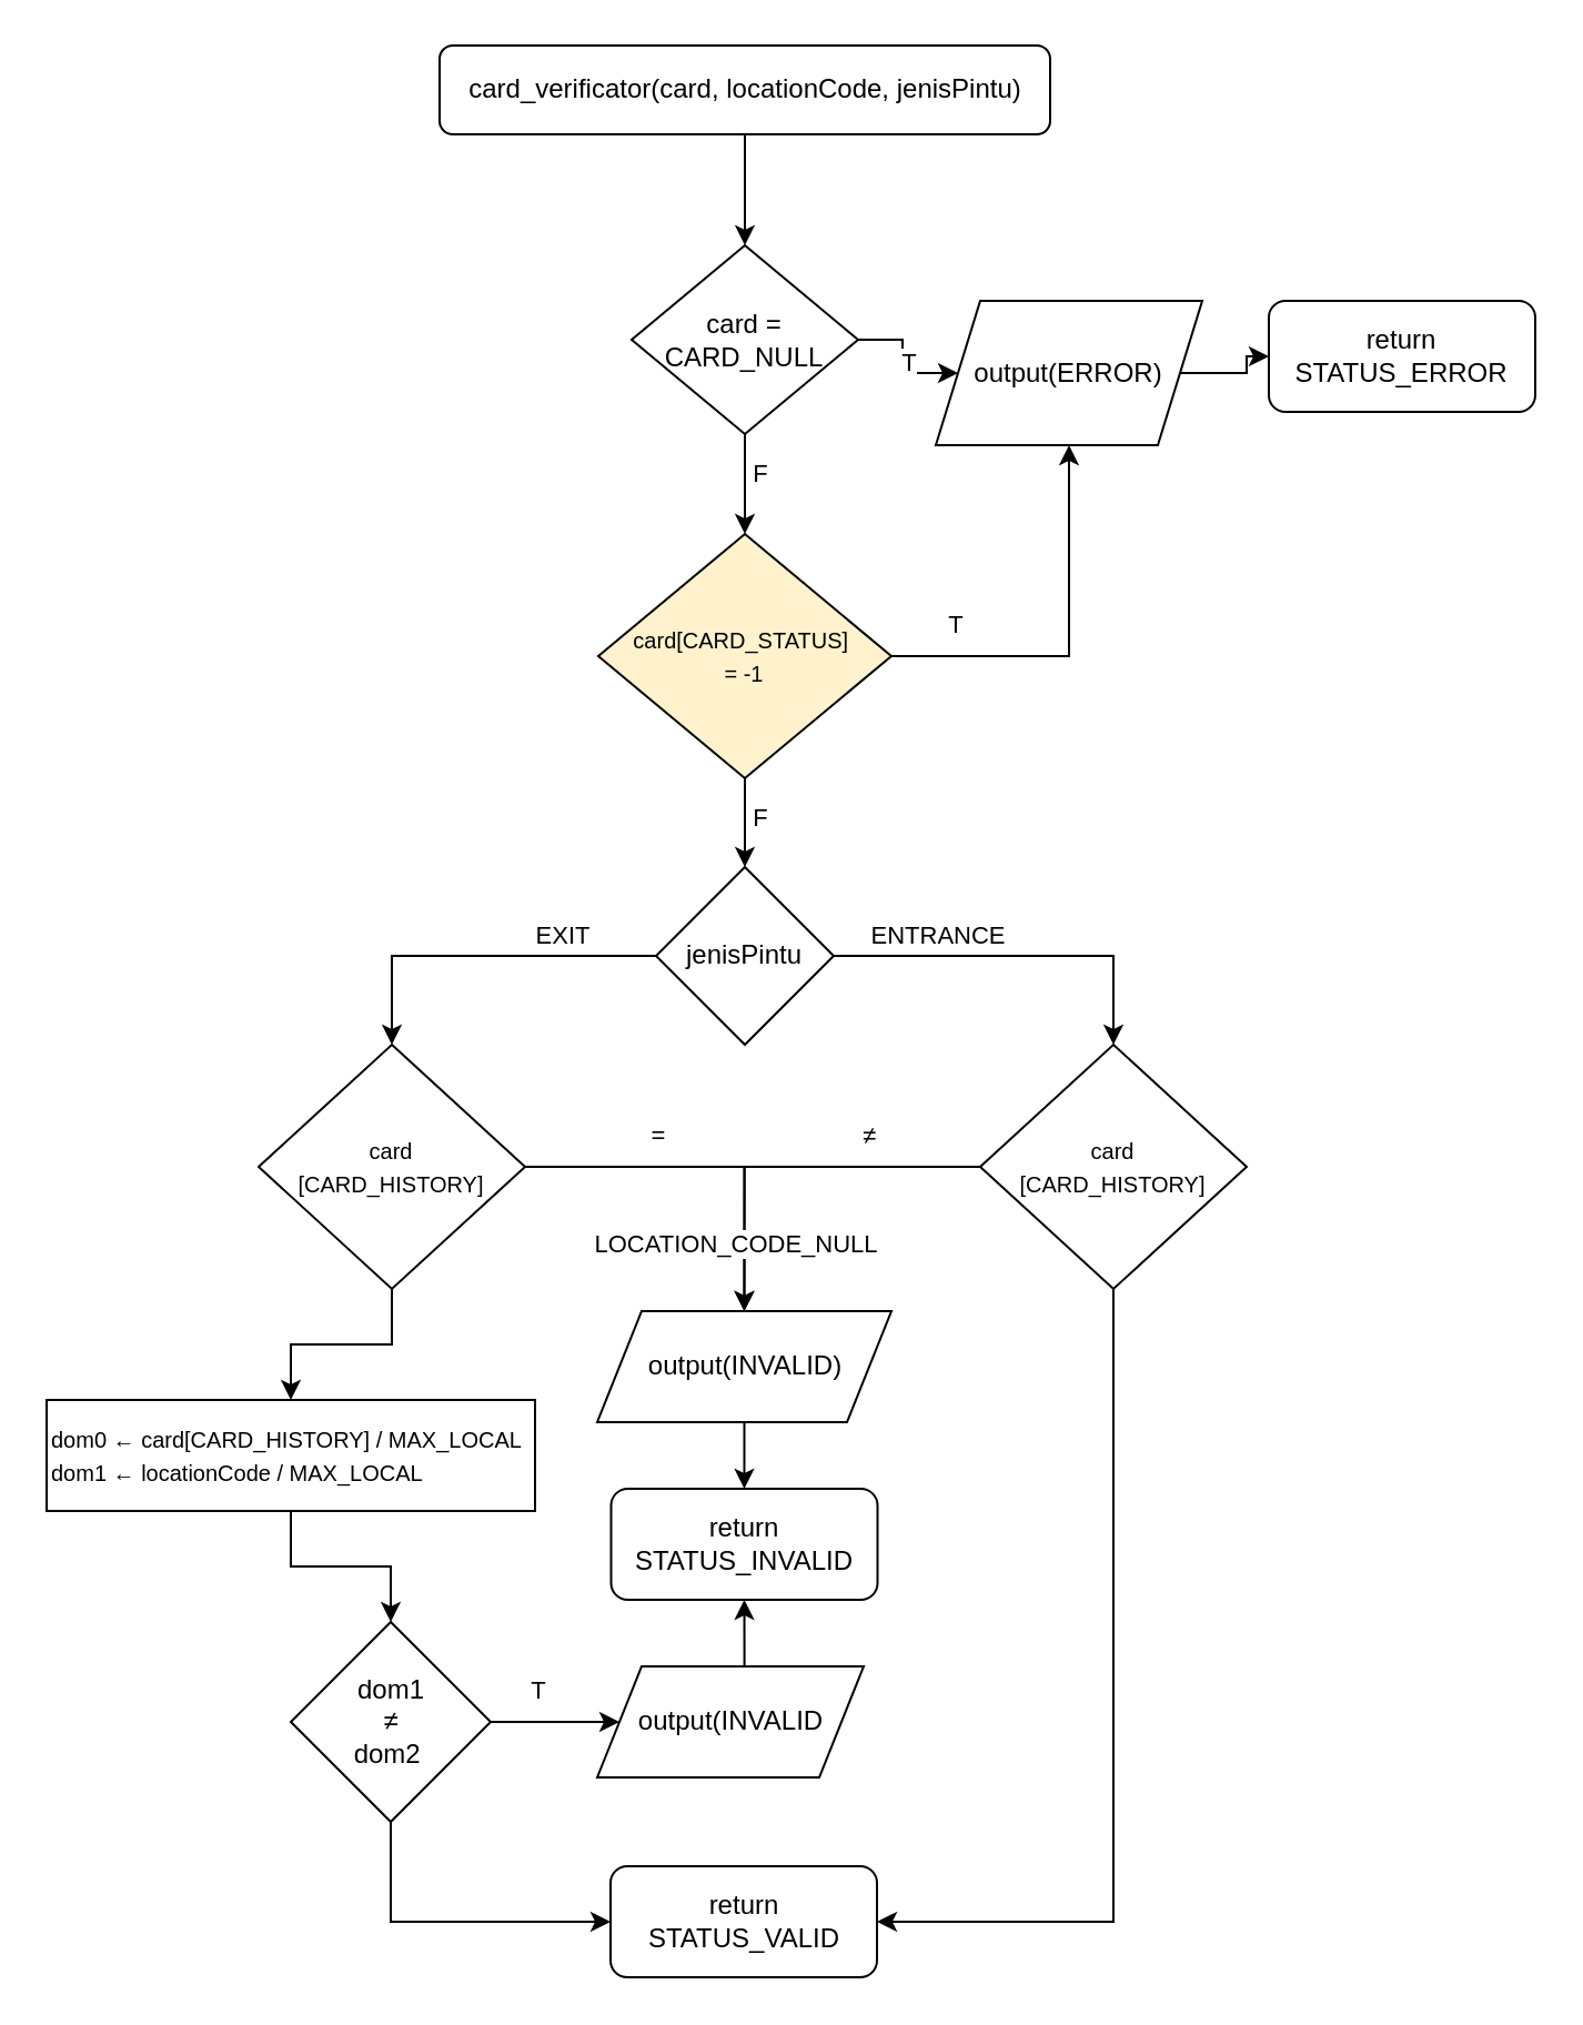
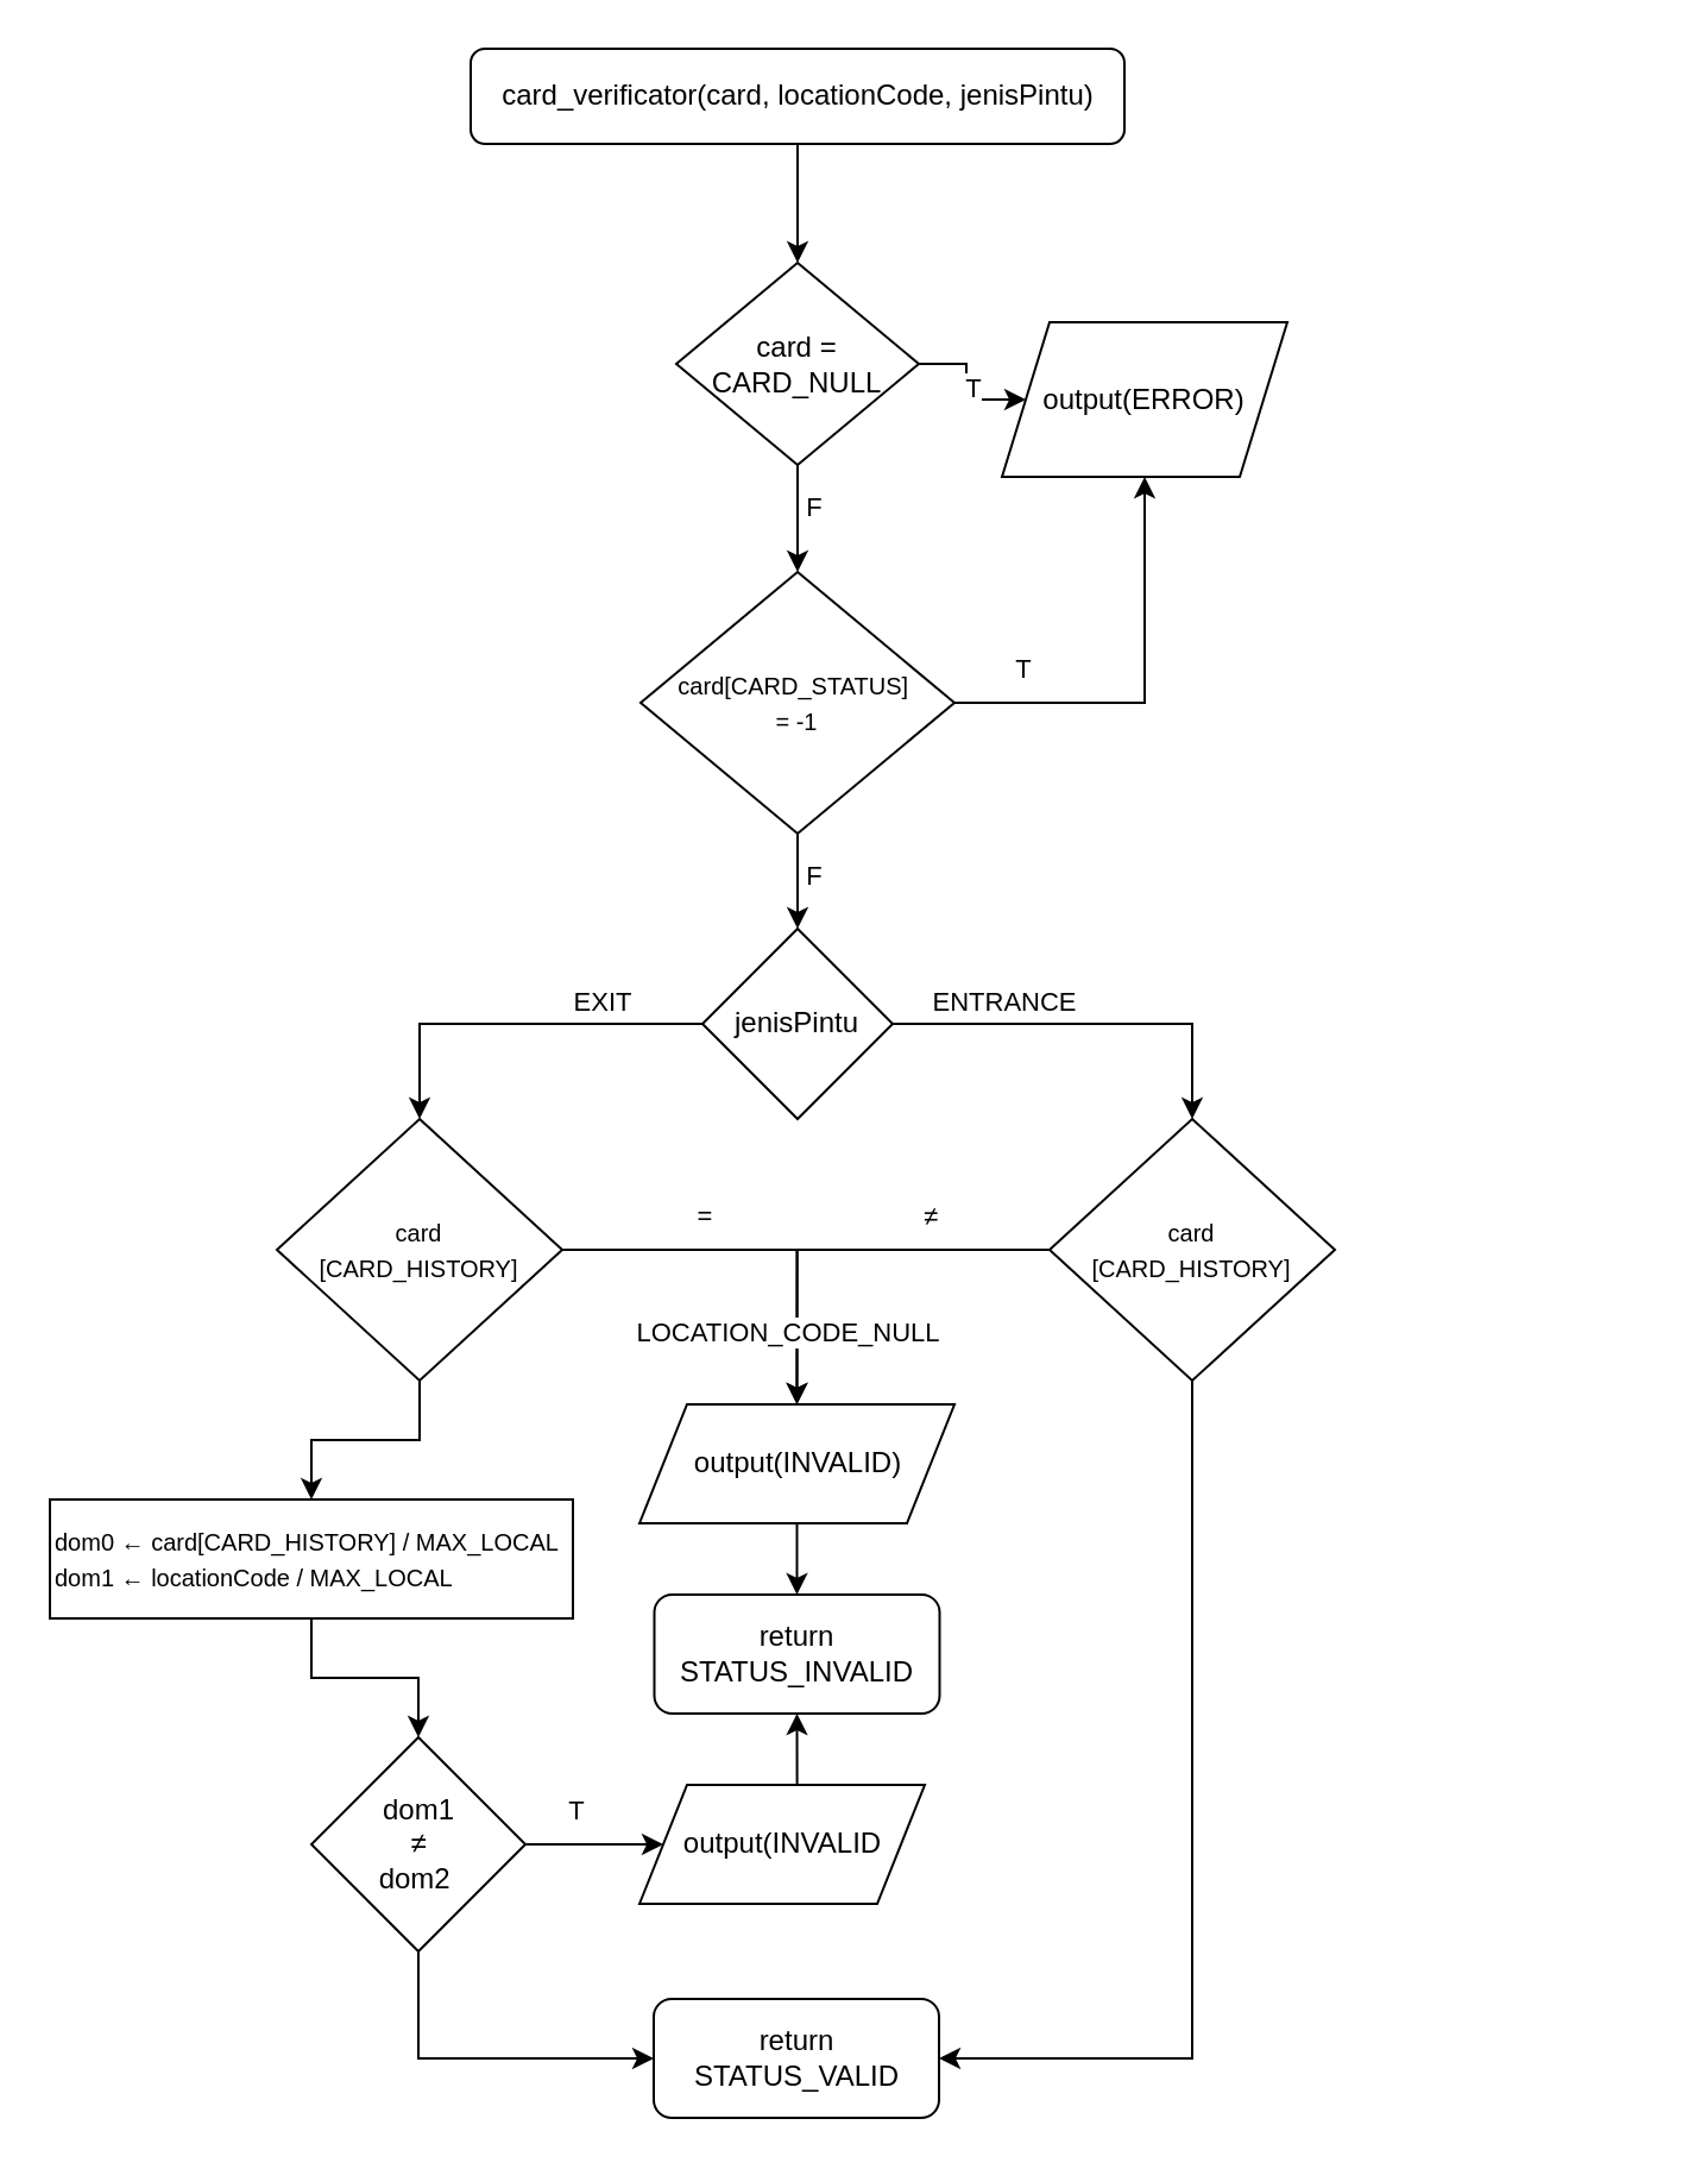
  <mxCell id="0" />
  <mxCell id="1" parent="0" />
  <mxCell id="2" style="edgeStyle=orthogonalEdgeStyle;rounded=0;orthogonalLoop=1;jettySize=auto;html=1;exitX=0.5;exitY=1;exitDx=0;exitDy=0;entryX=0.5;entryY=0;entryDx=0;entryDy=0;" edge="1" parent="1" source="3" target="8"><mxGeometry relative="1" as="geometry" /></mxCell>
  <mxCell id="3" value="card_verificator(card, locationCode, jenisPintu)" style="rounded=1;whiteSpace=wrap;html=1;" vertex="1" parent="1"><mxGeometry x="197.5" y="20" width="275" height="40" as="geometry" /></mxCell>
  <mxCell id="4" style="edgeStyle=orthogonalEdgeStyle;rounded=0;orthogonalLoop=1;jettySize=auto;html=1;exitX=0.5;exitY=1;exitDx=0;exitDy=0;entryX=0.5;entryY=0;entryDx=0;entryDy=0;" edge="1" parent="1" source="8" target="16"><mxGeometry relative="1" as="geometry" /></mxCell>
  <mxCell id="5" value="F" style="edgeLabel;html=1;align=center;verticalAlign=middle;resizable=0;points=[];" vertex="1" connectable="0" parent="4"><mxGeometry x="-0.244" y="-3" relative="1" as="geometry"><mxPoint x="9" as="offset" /></mxGeometry></mxCell>
  <mxCell id="6" style="edgeStyle=orthogonalEdgeStyle;rounded=0;orthogonalLoop=1;jettySize=auto;html=1;entryX=0;entryY=0.5;entryDx=0;entryDy=0;" edge="1" parent="1" source="8" target="10"><mxGeometry relative="1" as="geometry" /></mxCell>
  <mxCell id="7" value="T" style="edgeLabel;html=1;align=center;verticalAlign=middle;resizable=0;points=[];" vertex="1" connectable="0" parent="6"><mxGeometry x="0.102" y="7" relative="1" as="geometry"><mxPoint x="-5" y="-3" as="offset" /></mxGeometry></mxCell>
  <mxCell id="8" value="card =&lt;div&gt;CARD_NULL&lt;/div&gt;" style="rhombus;whiteSpace=wrap;html=1;" vertex="1" parent="1"><mxGeometry x="284" y="110" width="102" height="85" as="geometry" /></mxCell>
- <mxCell id="9" style="edgeStyle=orthogonalEdgeStyle;rounded=0;orthogonalLoop=1;jettySize=auto;html=1;exitX=1;exitY=0.5;exitDx=0;exitDy=0;entryX=0;entryY=0.5;entryDx=0;entryDy=0;" edge="1" parent="1" source="10" target="11"><mxGeometry relative="1" as="geometry" /></mxCell>
  <mxCell id="10" value="output(ERROR)" style="shape=parallelogram;perimeter=parallelogramPerimeter;whiteSpace=wrap;html=1;fixedSize=1;" vertex="1" parent="1"><mxGeometry x="421" y="135" width="120" height="65" as="geometry" /></mxCell>
- <mxCell id="11" value="return STATUS_ERROR" style="rounded=1;whiteSpace=wrap;html=1;" vertex="1" parent="1"><mxGeometry x="571" y="135" width="120" height="50" as="geometry" /></mxCell>
  <mxCell id="12" style="edgeStyle=orthogonalEdgeStyle;rounded=0;orthogonalLoop=1;jettySize=auto;html=1;exitX=1;exitY=0.5;exitDx=0;exitDy=0;entryX=0.5;entryY=1;entryDx=0;entryDy=0;" edge="1" parent="1" source="16" target="10"><mxGeometry relative="1" as="geometry" /></mxCell>
  <mxCell id="13" value="T" style="edgeLabel;html=1;align=center;verticalAlign=middle;resizable=0;points=[];" vertex="1" connectable="0" parent="12"><mxGeometry x="-0.734" y="-4" relative="1" as="geometry"><mxPoint x="5" y="-19" as="offset" /></mxGeometry></mxCell>
  <mxCell id="14" style="edgeStyle=orthogonalEdgeStyle;rounded=0;orthogonalLoop=1;jettySize=auto;html=1;exitX=0.5;exitY=1;exitDx=0;exitDy=0;entryX=0.5;entryY=0;entryDx=0;entryDy=0;" edge="1" parent="1" source="16" target="21"><mxGeometry relative="1" as="geometry" /></mxCell>
  <mxCell id="15" value="F" style="edgeLabel;html=1;align=center;verticalAlign=middle;resizable=0;points=[];" vertex="1" connectable="0" parent="14"><mxGeometry x="-0.17" relative="1" as="geometry"><mxPoint x="6" as="offset" /></mxGeometry></mxCell>
- <mxCell id="16" value="&lt;font style=&quot;font-size: 10px;&quot;&gt;card[CARD_STATUS]&amp;nbsp;&lt;/font&gt;&lt;div&gt;&lt;font style=&quot;font-size: 10px;&quot;&gt;= -1&lt;/font&gt;&lt;/div&gt;" style="rhombus;whiteSpace=wrap;html=1;fillColor=#fff2cc;" vertex="1" parent="1"><mxGeometry x="269" y="240" width="132" height="110" as="geometry" /></mxCell>
+ <mxCell id="16" value="&lt;font style=&quot;font-size: 10px;&quot;&gt;card[CARD_STATUS]&amp;nbsp;&lt;/font&gt;&lt;div&gt;&lt;font style=&quot;font-size: 10px;&quot;&gt;= -1&lt;/font&gt;&lt;/div&gt;" style="rhombus;whiteSpace=wrap;html=1;" vertex="1" parent="1"><mxGeometry x="269" y="240" width="132" height="110" as="geometry" /></mxCell>
  <mxCell id="17" style="edgeStyle=orthogonalEdgeStyle;rounded=0;orthogonalLoop=1;jettySize=auto;html=1;exitX=0;exitY=0.5;exitDx=0;exitDy=0;entryX=0.5;entryY=0;entryDx=0;entryDy=0;" edge="1" parent="1" source="21" target="30"><mxGeometry relative="1" as="geometry" /></mxCell>
  <mxCell id="18" value="EXIT" style="edgeLabel;html=1;align=center;verticalAlign=middle;resizable=0;points=[];" vertex="1" connectable="0" parent="17"><mxGeometry x="-0.483" y="2" relative="1" as="geometry"><mxPoint x="-2" y="-12" as="offset" /></mxGeometry></mxCell>
  <mxCell id="19" style="edgeStyle=orthogonalEdgeStyle;rounded=0;orthogonalLoop=1;jettySize=auto;html=1;exitX=1;exitY=0.5;exitDx=0;exitDy=0;entryX=0.5;entryY=0;entryDx=0;entryDy=0;" edge="1" parent="1" source="21" target="25"><mxGeometry relative="1" as="geometry" /></mxCell>
  <mxCell id="20" value="ENTRANCE" style="edgeLabel;html=1;align=center;verticalAlign=middle;resizable=0;points=[];" vertex="1" connectable="0" parent="19"><mxGeometry x="-0.489" relative="1" as="geometry"><mxPoint x="4" y="-10" as="offset" /></mxGeometry></mxCell>
  <mxCell id="21" value="jenisPintu" style="rhombus;whiteSpace=wrap;html=1;" vertex="1" parent="1"><mxGeometry x="295" y="390" width="80" height="80" as="geometry" /></mxCell>
  <mxCell id="22" style="edgeStyle=orthogonalEdgeStyle;rounded=0;orthogonalLoop=1;jettySize=auto;html=1;exitX=0;exitY=0.5;exitDx=0;exitDy=0;entryX=0.5;entryY=0;entryDx=0;entryDy=0;" edge="1" parent="1" source="25" target="32"><mxGeometry relative="1" as="geometry" /></mxCell>
  <mxCell id="23" value="≠" style="edgeLabel;html=1;align=center;verticalAlign=middle;resizable=0;points=[];" vertex="1" connectable="0" parent="22"><mxGeometry x="-0.497" y="-2" relative="1" as="geometry"><mxPoint x="-8" y="-13" as="offset" /></mxGeometry></mxCell>
  <mxCell id="24" style="edgeStyle=orthogonalEdgeStyle;rounded=0;orthogonalLoop=1;jettySize=auto;html=1;exitX=0.5;exitY=1;exitDx=0;exitDy=0;entryX=1;entryY=0.5;entryDx=0;entryDy=0;" edge="1" parent="1" source="25" target="42"><mxGeometry relative="1" as="geometry" /></mxCell>
  <mxCell id="25" value="&lt;font style=&quot;font-size: 10px;&quot;&gt;card&lt;/font&gt;&lt;div&gt;&lt;font style=&quot;font-size: 10px;&quot;&gt;[CARD_HISTORY]&lt;/font&gt;&lt;/div&gt;" style="rhombus;whiteSpace=wrap;html=1;" vertex="1" parent="1"><mxGeometry x="441" y="470" width="120" height="110" as="geometry" /></mxCell>
  <mxCell id="26" style="edgeStyle=orthogonalEdgeStyle;rounded=0;orthogonalLoop=1;jettySize=auto;html=1;exitX=1;exitY=0.5;exitDx=0;exitDy=0;entryX=0.5;entryY=0;entryDx=0;entryDy=0;" edge="1" parent="1" source="30" target="32"><mxGeometry relative="1" as="geometry" /></mxCell>
  <mxCell id="27" value="=" style="edgeLabel;html=1;align=center;verticalAlign=middle;resizable=0;points=[];" vertex="1" connectable="0" parent="26"><mxGeometry x="-0.37" y="-1" relative="1" as="geometry"><mxPoint x="7" y="-16" as="offset" /></mxGeometry></mxCell>
  <mxCell id="28" value="LOCATION_CODE_NULL" style="edgeLabel;html=1;align=center;verticalAlign=middle;resizable=0;points=[];" vertex="1" connectable="0" parent="26"><mxGeometry x="0.618" y="4" relative="1" as="geometry"><mxPoint x="-8" as="offset" /></mxGeometry></mxCell>
  <mxCell id="29" style="edgeStyle=orthogonalEdgeStyle;rounded=0;orthogonalLoop=1;jettySize=auto;html=1;entryX=0.5;entryY=0;entryDx=0;entryDy=0;" edge="1" parent="1" source="30" target="34"><mxGeometry relative="1" as="geometry" /></mxCell>
  <mxCell id="30" value="&lt;font style=&quot;font-size: 10px;&quot;&gt;card&lt;/font&gt;&lt;div&gt;&lt;font style=&quot;font-size: 10px;&quot;&gt;[CARD_HISTORY]&lt;/font&gt;&lt;/div&gt;" style="rhombus;whiteSpace=wrap;html=1;" vertex="1" parent="1"><mxGeometry x="116" y="470" width="120" height="110" as="geometry" /></mxCell>
  <mxCell id="31" style="edgeStyle=orthogonalEdgeStyle;rounded=0;orthogonalLoop=1;jettySize=auto;html=1;exitX=0.5;exitY=1;exitDx=0;exitDy=0;entryX=0.5;entryY=0;entryDx=0;entryDy=0;" edge="1" parent="1" source="32" target="41"><mxGeometry relative="1" as="geometry" /></mxCell>
  <mxCell id="32" value="output(INVALID)" style="shape=parallelogram;perimeter=parallelogramPerimeter;whiteSpace=wrap;html=1;fixedSize=1;" vertex="1" parent="1"><mxGeometry x="268.5" y="590" width="132.5" height="50" as="geometry" /></mxCell>
  <mxCell id="33" style="edgeStyle=orthogonalEdgeStyle;rounded=0;orthogonalLoop=1;jettySize=auto;html=1;exitX=0.5;exitY=1;exitDx=0;exitDy=0;entryX=0.5;entryY=0;entryDx=0;entryDy=0;" edge="1" parent="1" source="34" target="38"><mxGeometry relative="1" as="geometry" /></mxCell>
  <mxCell id="34" value="&lt;font style=&quot;font-size: 10px;&quot;&gt;dom0&amp;nbsp;← card[CARD_HISTORY] / MAX_LOCAL&lt;/font&gt;&lt;div&gt;&lt;font style=&quot;font-size: 10px;&quot;&gt;dom1&amp;nbsp;← locationCode / MAX_LOCAL&lt;/font&gt;&lt;/div&gt;" style="rounded=0;whiteSpace=wrap;html=1;align=left;" vertex="1" parent="1"><mxGeometry x="20.5" y="630" width="220" height="50" as="geometry" /></mxCell>
  <mxCell id="35" style="edgeStyle=orthogonalEdgeStyle;rounded=0;orthogonalLoop=1;jettySize=auto;html=1;exitX=1;exitY=0.5;exitDx=0;exitDy=0;entryX=0;entryY=0.5;entryDx=0;entryDy=0;" edge="1" parent="1" source="38" target="40"><mxGeometry relative="1" as="geometry" /></mxCell>
  <mxCell id="36" value="T" style="edgeLabel;html=1;align=center;verticalAlign=middle;resizable=0;points=[];" vertex="1" connectable="0" parent="35"><mxGeometry x="-0.276" y="-6" relative="1" as="geometry"><mxPoint y="-21" as="offset" /></mxGeometry></mxCell>
  <mxCell id="37" style="edgeStyle=orthogonalEdgeStyle;rounded=0;orthogonalLoop=1;jettySize=auto;html=1;exitX=0.5;exitY=1;exitDx=0;exitDy=0;entryX=0;entryY=0.5;entryDx=0;entryDy=0;" edge="1" parent="1" source="38" target="42"><mxGeometry relative="1" as="geometry" /></mxCell>
  <mxCell id="38" value="dom1&lt;div&gt;≠&lt;/div&gt;&lt;div&gt;dom2&amp;nbsp;&lt;/div&gt;" style="rhombus;whiteSpace=wrap;html=1;" vertex="1" parent="1"><mxGeometry x="130.5" y="730" width="90" height="90" as="geometry" /></mxCell>
  <mxCell id="39" style="edgeStyle=orthogonalEdgeStyle;rounded=0;orthogonalLoop=1;jettySize=auto;html=1;exitX=0.5;exitY=0;exitDx=0;exitDy=0;entryX=0.5;entryY=1;entryDx=0;entryDy=0;" edge="1" parent="1" source="40" target="41"><mxGeometry relative="1" as="geometry" /></mxCell>
  <mxCell id="40" value="output(INVALID" style="shape=parallelogram;perimeter=parallelogramPerimeter;whiteSpace=wrap;html=1;fixedSize=1;" vertex="1" parent="1"><mxGeometry x="268.5" y="750" width="120" height="50" as="geometry" /></mxCell>
  <mxCell id="41" value="return STATUS_INVALID" style="rounded=1;whiteSpace=wrap;html=1;" vertex="1" parent="1"><mxGeometry x="274.75" y="670" width="120" height="50" as="geometry" /></mxCell>
  <mxCell id="42" value="return STATUS_VALID" style="rounded=1;whiteSpace=wrap;html=1;" vertex="1" parent="1"><mxGeometry x="274.5" y="840" width="120" height="50" as="geometry" /></mxCell>
